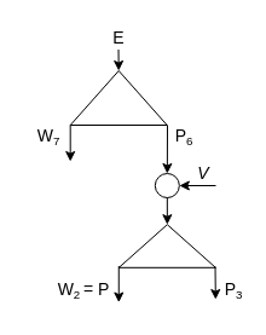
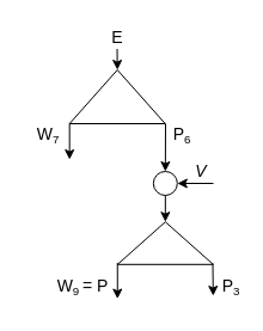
  <mxCell id="0" />
  <mxCell id="1" parent="0" />
  <mxCell id="2" value="" style="endArrow=classic;html=1;entryX=1;entryY=0.5;entryDx=0;entryDy=0;exitX=0.25;exitY=1;exitDx=0;exitDy=0;" parent="1" target="4" edge="1"><mxGeometry width="50" height="50" relative="1" as="geometry"><mxPoint x="97.53" y="40.5" as="sourcePoint" /><mxPoint x="97.66" y="56.4" as="targetPoint" /></mxGeometry></mxCell>
  <mxCell id="3" value="" style="endArrow=classic;html=1;" parent="1" edge="1"><mxGeometry width="50" height="50" relative="1" as="geometry"><mxPoint x="57.7" y="103" as="sourcePoint" /><mxPoint x="57.7" y="133" as="targetPoint" /></mxGeometry></mxCell>
  <mxCell id="4" value="" style="triangle;whiteSpace=wrap;html=1;rotation=-90;" parent="1" vertex="1"><mxGeometry x="75.2" y="40.5" width="45" height="80" as="geometry" /></mxCell>
  <mxCell id="5" value="" style="endArrow=classic;html=1;exitX=0;exitY=0;exitDx=0;exitDy=0;entryX=0.5;entryY=0;entryDx=0;entryDy=0;" parent="1" edge="1" target="12"><mxGeometry width="50" height="50" relative="1" as="geometry"><mxPoint x="138" y="103" as="sourcePoint" /><mxPoint x="138" y="133" as="targetPoint" /></mxGeometry></mxCell>
  <mxCell id="6" value="" style="triangle;whiteSpace=wrap;html=1;rotation=-90;" parent="1" vertex="1"><mxGeometry x="120.03" y="163" width="35.62" height="80" as="geometry" /></mxCell>
  <mxCell id="7" value="&lt;font style=&quot;font-size: 14px&quot;&gt;W&lt;/font&gt;&lt;font style=&quot;font-size: 11.667px&quot;&gt;&lt;sub&gt;7&lt;/sub&gt;&lt;/font&gt;" style="text;html=1;strokeColor=none;fillColor=none;align=center;verticalAlign=middle;whiteSpace=wrap;rounded=0;" parent="1" vertex="1"><mxGeometry x="20.2" y="103" width="40" height="20" as="geometry" /></mxCell>
  <mxCell id="8" value="" style="endArrow=classic;html=1;" parent="1" edge="1"><mxGeometry width="50" height="50" relative="1" as="geometry"><mxPoint x="97.77" y="219.56" as="sourcePoint" /><mxPoint x="97.77" y="249.56" as="targetPoint" /><Array as="points" /></mxGeometry></mxCell>
  <mxCell id="9" value="&lt;font style=&quot;font-size: 14px&quot;&gt;P&lt;/font&gt;&lt;font style=&quot;font-size: 11.667px&quot;&gt;&lt;sub&gt;3&lt;/sub&gt;&lt;/font&gt;" style="text;html=1;strokeColor=none;fillColor=none;align=center;verticalAlign=middle;whiteSpace=wrap;rounded=0;" parent="1" vertex="1"><mxGeometry x="188" y="227.53" width="10" height="24.06" as="geometry" /></mxCell>
- <mxCell id="10" value="&lt;font style=&quot;font-size: 14px&quot;&gt;W&lt;font style=&quot;font-size: 11.667px;&quot;&gt;&lt;sub&gt;2&amp;nbsp;&lt;/sub&gt;&lt;/font&gt;= P&lt;/font&gt;" style="text;html=1;strokeColor=none;fillColor=none;align=center;verticalAlign=middle;whiteSpace=wrap;rounded=0;" parent="1" vertex="1"><mxGeometry x="27.83" y="224.56" width="82.2" height="30" as="geometry" /></mxCell>
+ <mxCell id="10" value="&lt;font style=&quot;font-size: 14px&quot;&gt;W&lt;font style=&quot;font-size: 11.667px;&quot;&gt;&lt;sub&gt;9&amp;nbsp;&lt;/sub&gt;&lt;/font&gt;= P&lt;/font&gt;" style="text;html=1;strokeColor=none;fillColor=none;align=center;verticalAlign=middle;whiteSpace=wrap;rounded=0;" parent="1" vertex="1"><mxGeometry x="27.83" y="224.56" width="82.2" height="30" as="geometry" /></mxCell>
  <mxCell id="11" value="" style="endArrow=classic;html=1;exitX=0.024;exitY=0.996;exitDx=0;exitDy=0;exitPerimeter=0;" parent="1" source="6" edge="1"><mxGeometry width="50" height="50" relative="1" as="geometry"><mxPoint x="177.83" y="217.06" as="sourcePoint" /><mxPoint x="177.83" y="247.06" as="targetPoint" /><Array as="points" /></mxGeometry></mxCell>
  <mxCell id="12" value="" style="ellipse;whiteSpace=wrap;html=1;aspect=fixed;" vertex="1" parent="1"><mxGeometry x="127.84" y="143" width="20" height="20" as="geometry" /></mxCell>
  <mxCell id="13" value="&lt;font style=&quot;font-size: 14px&quot;&gt;E&lt;/font&gt;" style="text;html=1;strokeColor=none;fillColor=none;align=center;verticalAlign=middle;whiteSpace=wrap;rounded=0;" vertex="1" parent="1"><mxGeometry x="77.7" y="20.5" width="40" height="20" as="geometry" /></mxCell>
  <mxCell id="14" value="" style="endArrow=classic;html=1;exitX=0.5;exitY=1;exitDx=0;exitDy=0;entryX=1;entryY=0.5;entryDx=0;entryDy=0;" edge="1" parent="1" source="12" target="6"><mxGeometry width="50" height="50" relative="1" as="geometry"><mxPoint x="138" y="162.995" as="sourcePoint" /><mxPoint x="138.31" y="190.1" as="targetPoint" /><Array as="points" /></mxGeometry></mxCell>
  <mxCell id="15" value="&lt;font style=&quot;font-size: 14px;&quot;&gt;P&lt;/font&gt;&lt;font style=&quot;font-size: 11.667px;&quot;&gt;&lt;sub&gt;6&lt;/sub&gt;&lt;/font&gt;" style="text;html=1;strokeColor=none;fillColor=none;align=center;verticalAlign=middle;whiteSpace=wrap;rounded=0;" vertex="1" parent="1"><mxGeometry x="132" y="103" width="40" height="20" as="geometry" /></mxCell>
  <mxCell id="16" value="" style="endArrow=classic;html=1;entryX=1;entryY=0.5;entryDx=0;entryDy=0;" edge="1" parent="1" target="12"><mxGeometry width="50" height="50" relative="1" as="geometry"><mxPoint x="178" y="153" as="sourcePoint" /><mxPoint x="147.84" y="195.19" as="targetPoint" /><Array as="points" /></mxGeometry></mxCell>
  <mxCell id="17" value="&lt;span style=&quot;font-size: 14px;&quot;&gt;&lt;i&gt;V&lt;/i&gt;&lt;/span&gt;" style="text;html=1;strokeColor=none;fillColor=none;align=center;verticalAlign=middle;whiteSpace=wrap;rounded=0;" vertex="1" parent="1"><mxGeometry x="148" y="133" width="40" height="20" as="geometry" /></mxCell>
